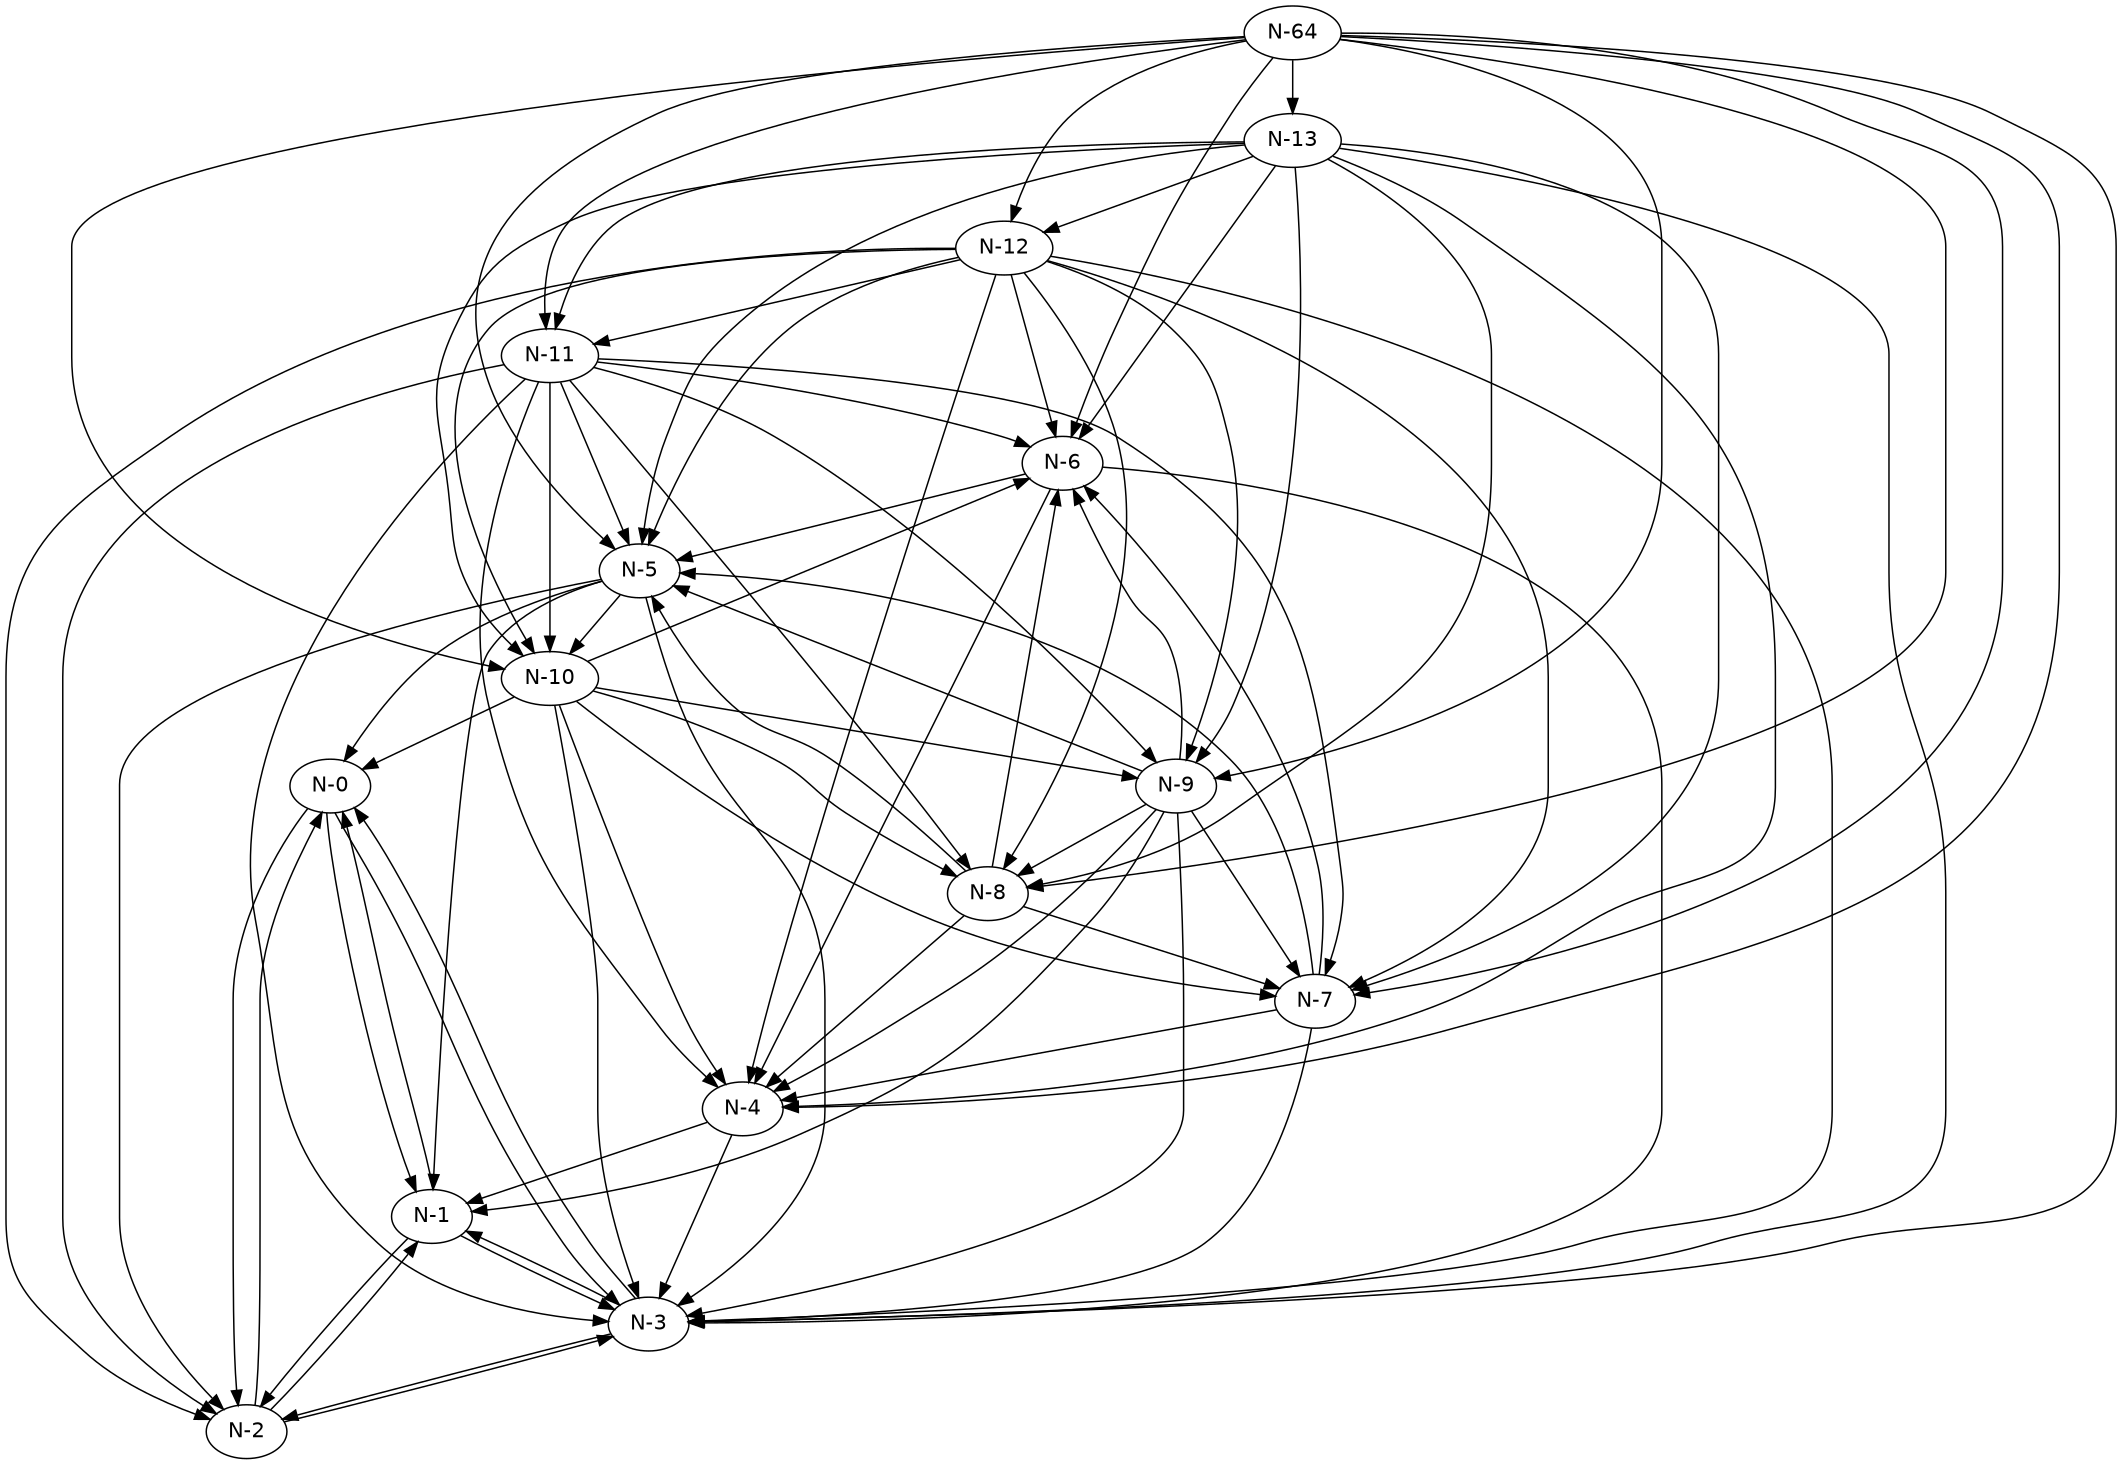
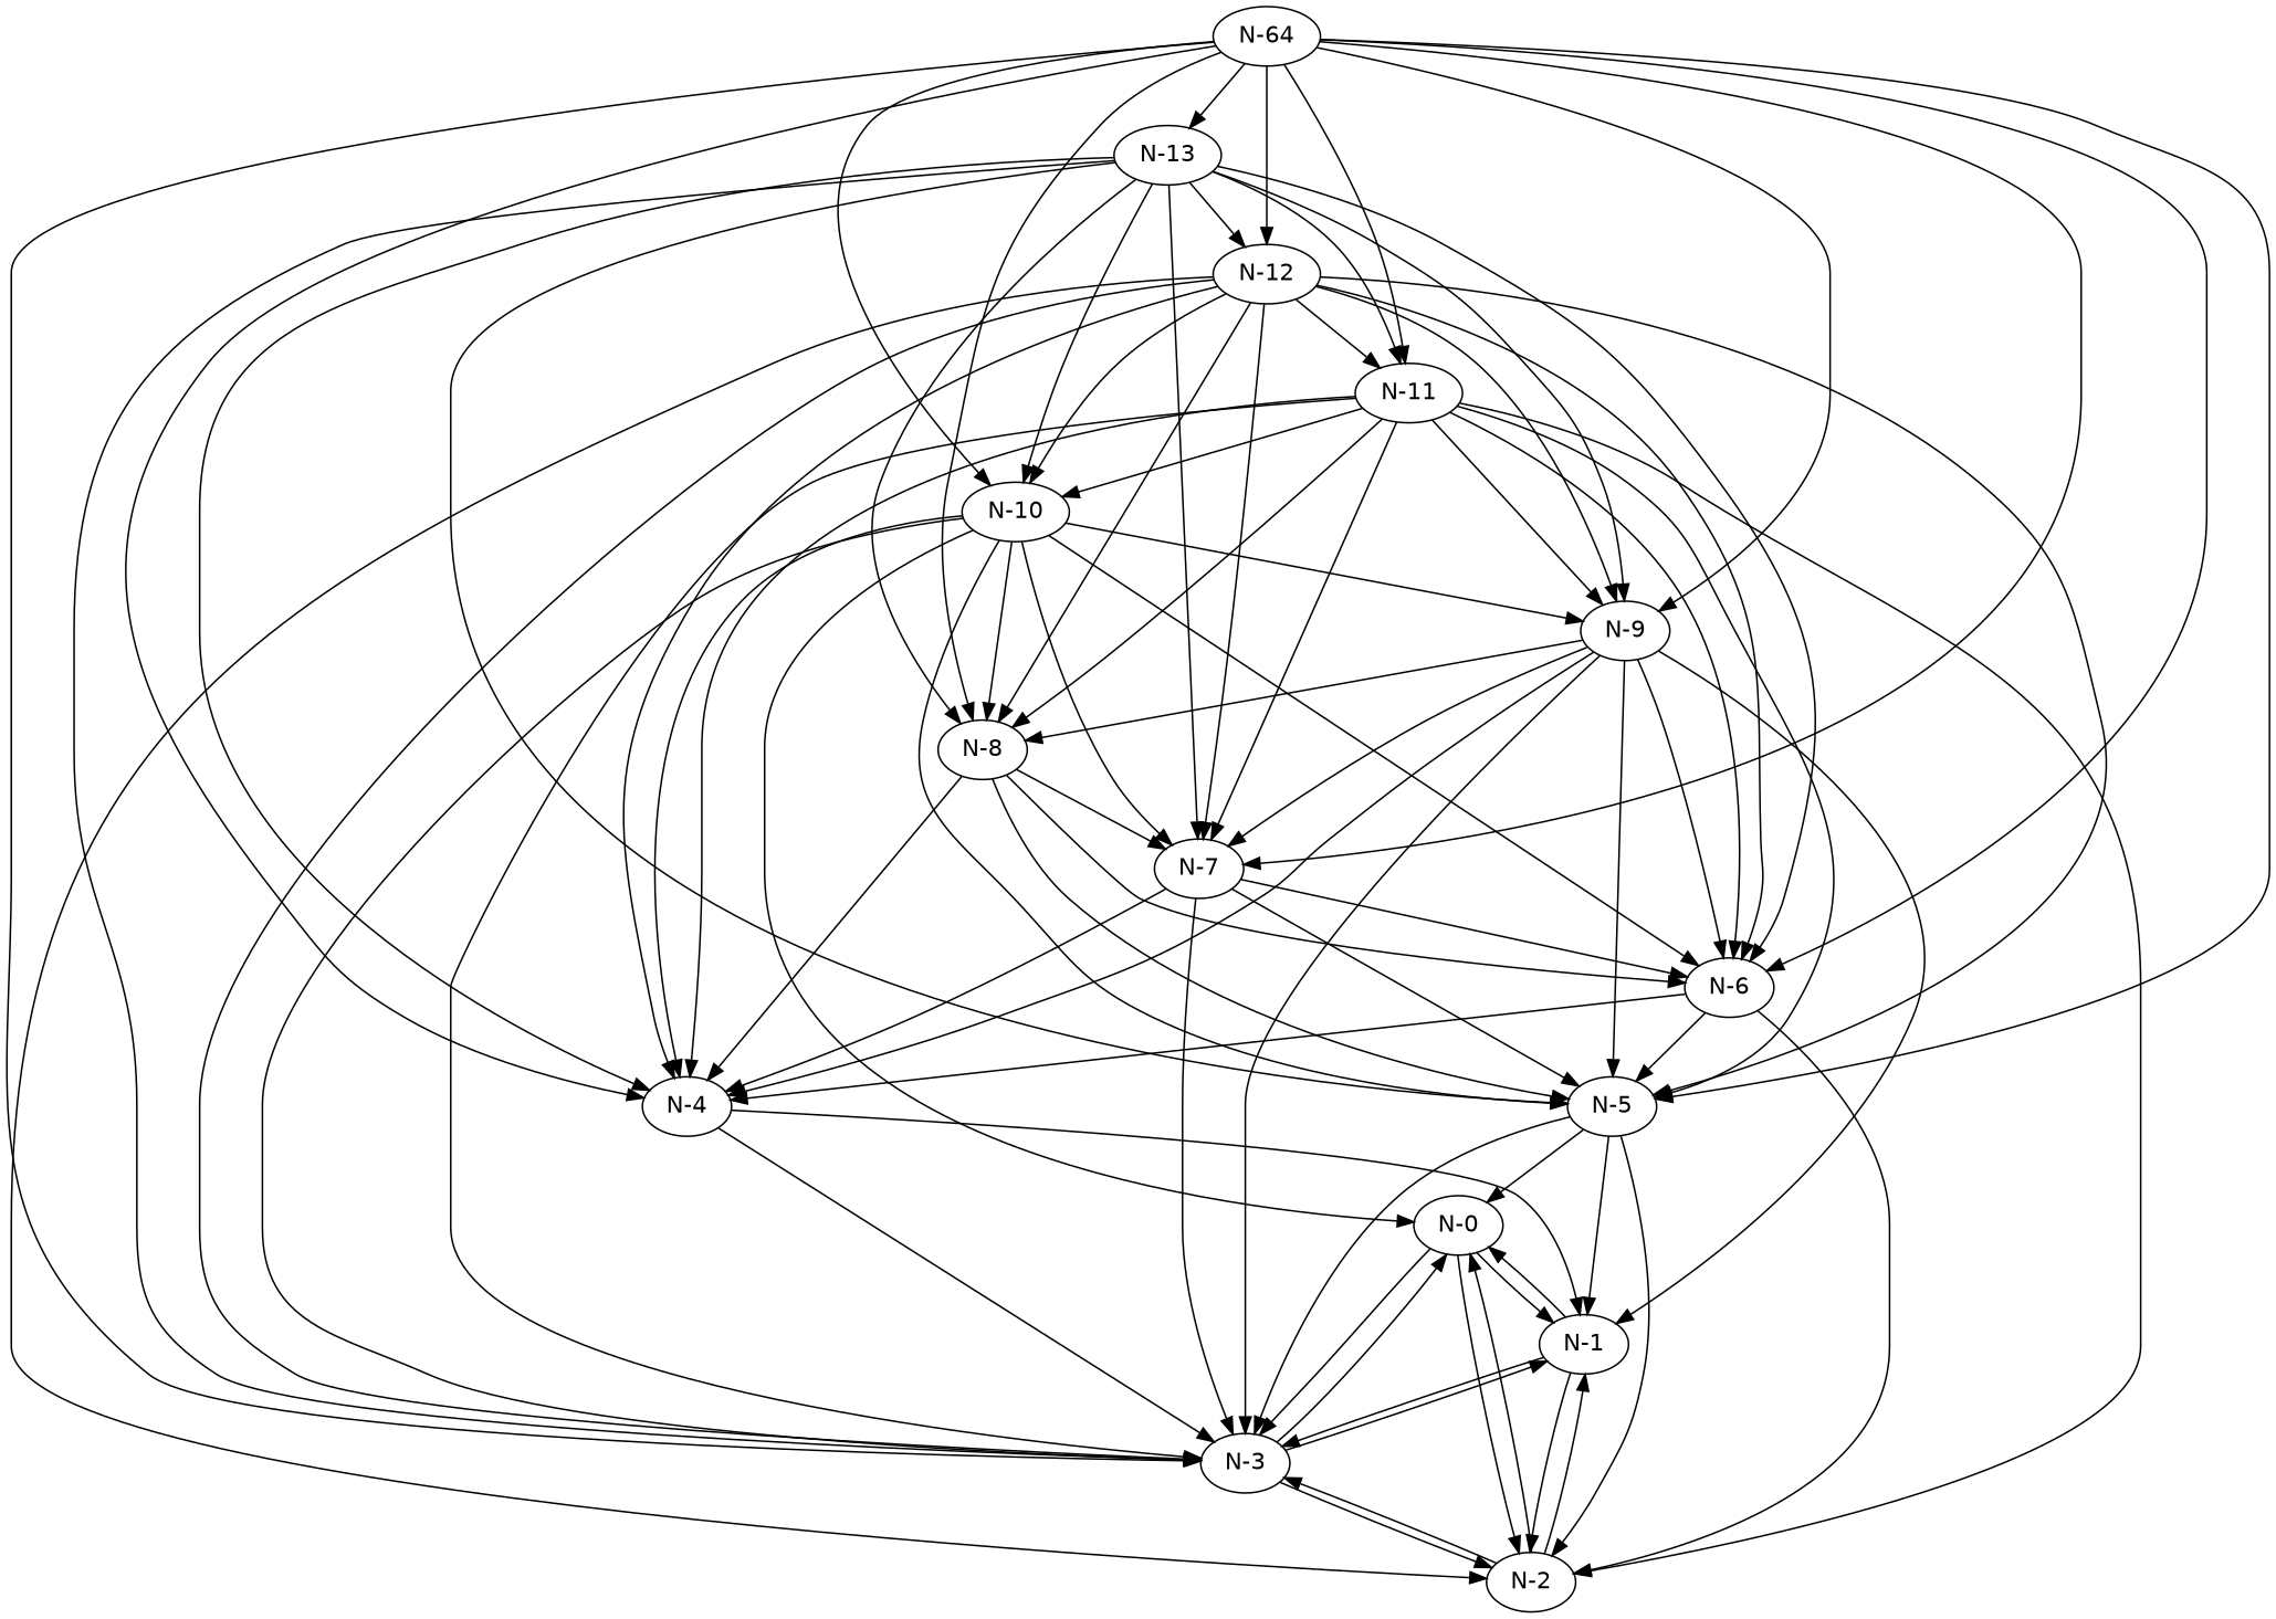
  digraph {
    fontname="DejaVu Sans"
    node [fontname="DejaVu Sans"]
    edge [fontname="DejaVu Sans"]
    "N-0"
    "N-1"
    "N-2"
    "N-3"
    "N-4"
    "N-5"
    "N-6"
    "N-7"
    "N-8"
    "N-9"
    "N-10"
    "N-11"
    "N-12"
    "N-13"
    n15 [label="N-64"]
    "N-0" -> "N-1"
    "N-0" -> "N-2"
    "N-0" -> "N-3"
    "N-1" -> "N-0"
    "N-1" -> "N-2"
    "N-1" -> "N-3"
    "N-2" -> "N-0"
    "N-2" -> "N-1"
    "N-2" -> "N-3"
    "N-3" -> "N-0"
    "N-3" -> "N-1"
    "N-3" -> "N-2"
    "N-4" -> "N-1"
    "N-4" -> "N-3"
    "N-5" -> "N-0"
    "N-5" -> "N-1"
    "N-5" -> "N-2"
    "N-5" -> "N-3"
-   "N-6" -> "N-3"
+   "N-6" -> "N-2"
    "N-6" -> "N-4"
    "N-6" -> "N-5"
    "N-7" -> "N-3"
    "N-7" -> "N-4"
    "N-7" -> "N-5"
    "N-7" -> "N-6"
    "N-8" -> "N-4"
    "N-8" -> "N-5"
    "N-8" -> "N-6"
    "N-8" -> "N-7"
    "N-9" -> "N-1"
    "N-9" -> "N-3"
    "N-9" -> "N-4"
    "N-9" -> "N-5"
    "N-9" -> "N-6"
    "N-9" -> "N-7"
    "N-9" -> "N-8"
    "N-10" -> "N-0"
    "N-10" -> "N-3"
    "N-10" -> "N-4"
-   "N-5" -> "N-10"
+   "N-10" -> "N-5"
    "N-10" -> "N-6"
    "N-10" -> "N-7"
    "N-10" -> "N-8"
    "N-10" -> "N-9"
    "N-11" -> "N-2"
    "N-11" -> "N-3"
    "N-11" -> "N-4"
    "N-11" -> "N-5"
    "N-11" -> "N-6"
    "N-11" -> "N-7"
    "N-11" -> "N-8"
    "N-11" -> "N-9"
    "N-11" -> "N-10"
    "N-12" -> "N-2"
    "N-12" -> "N-3"
    "N-12" -> "N-4"
    "N-12" -> "N-5"
    "N-12" -> "N-6"
    "N-12" -> "N-7"
    "N-12" -> "N-8"
    "N-12" -> "N-9"
    "N-12" -> "N-10"
    "N-12" -> "N-11"
    "N-13" -> "N-3"
    "N-13" -> "N-4"
    "N-13" -> "N-5"
    "N-13" -> "N-6"
    "N-13" -> "N-7"
    "N-13" -> "N-8"
    "N-13" -> "N-9"
    "N-13" -> "N-10"
    "N-13" -> "N-11"
    "N-13" -> "N-12"
    n15 -> "N-3"
    n15 -> "N-4"
    n15 -> "N-5"
    n15 -> "N-6"
    n15 -> "N-7"
    n15 -> "N-8"
    n15 -> "N-9"
    n15 -> "N-10"
    n15 -> "N-11"
    n15 -> "N-12"
    n15 -> "N-13"
  }
